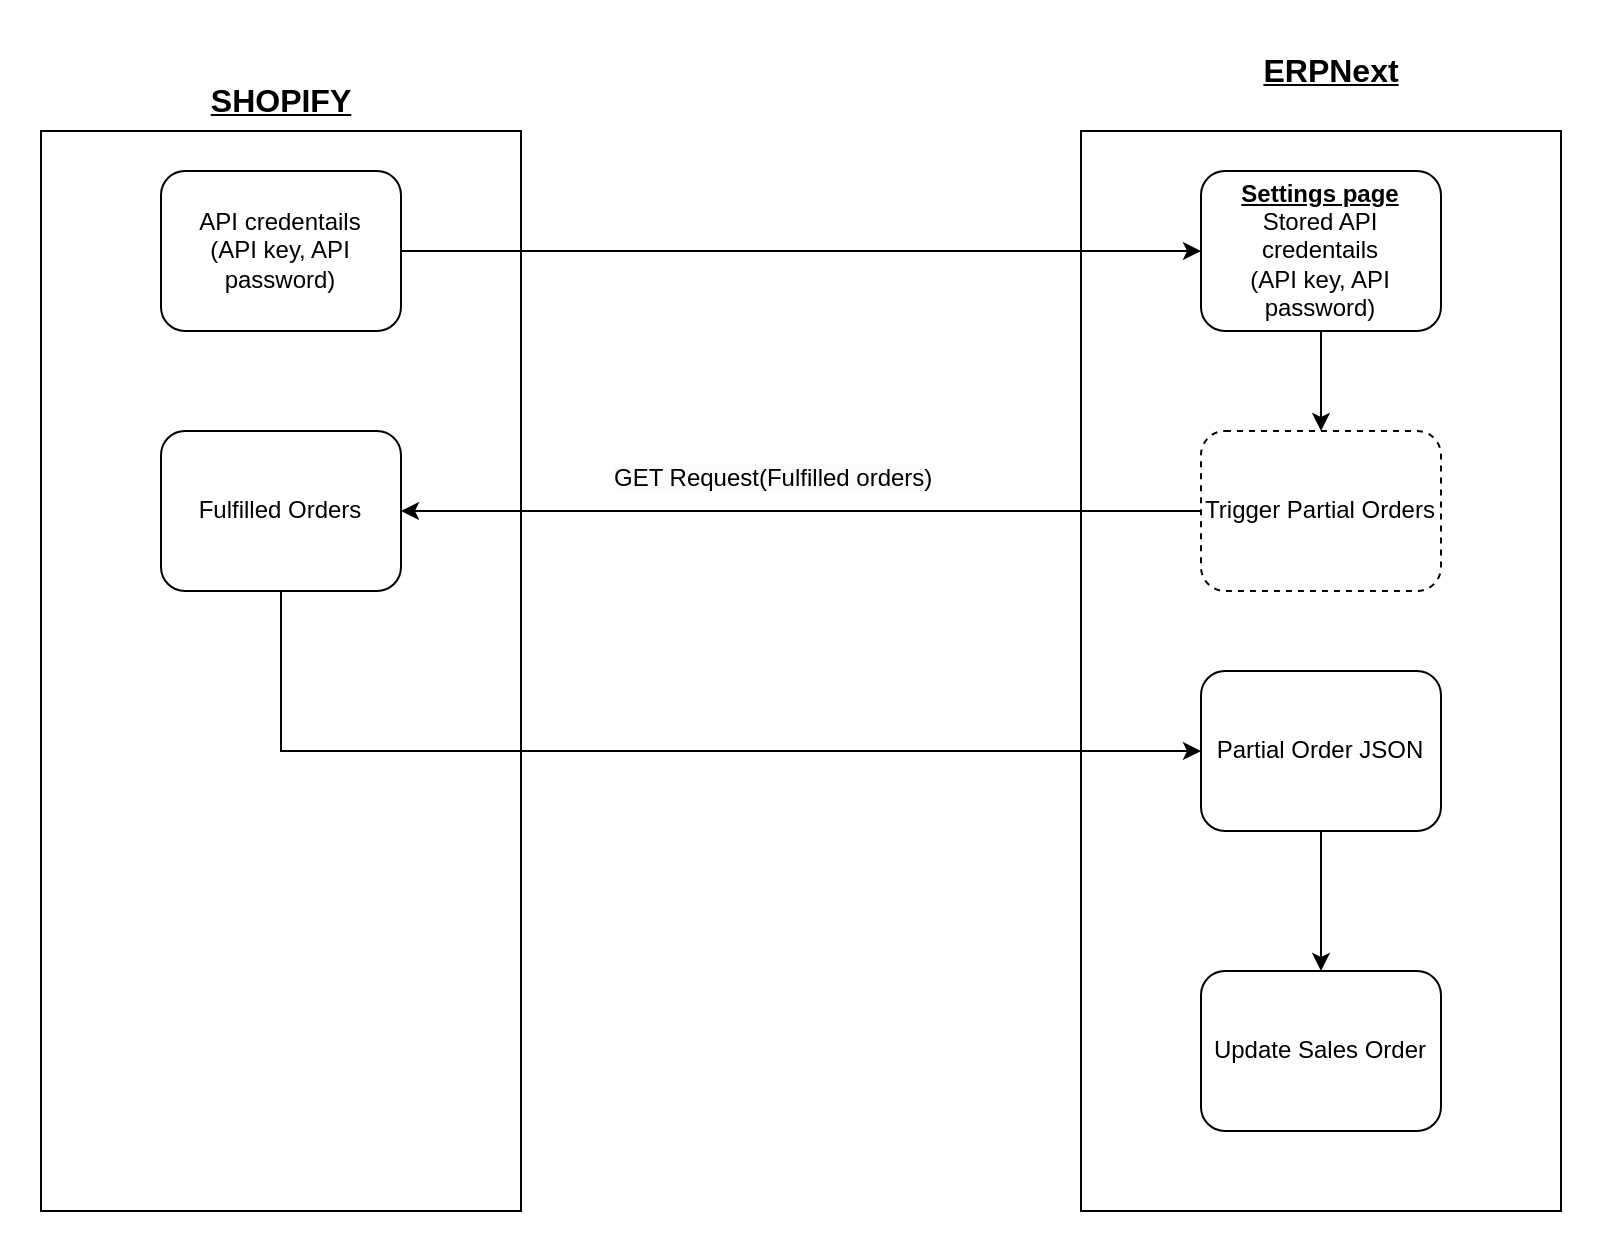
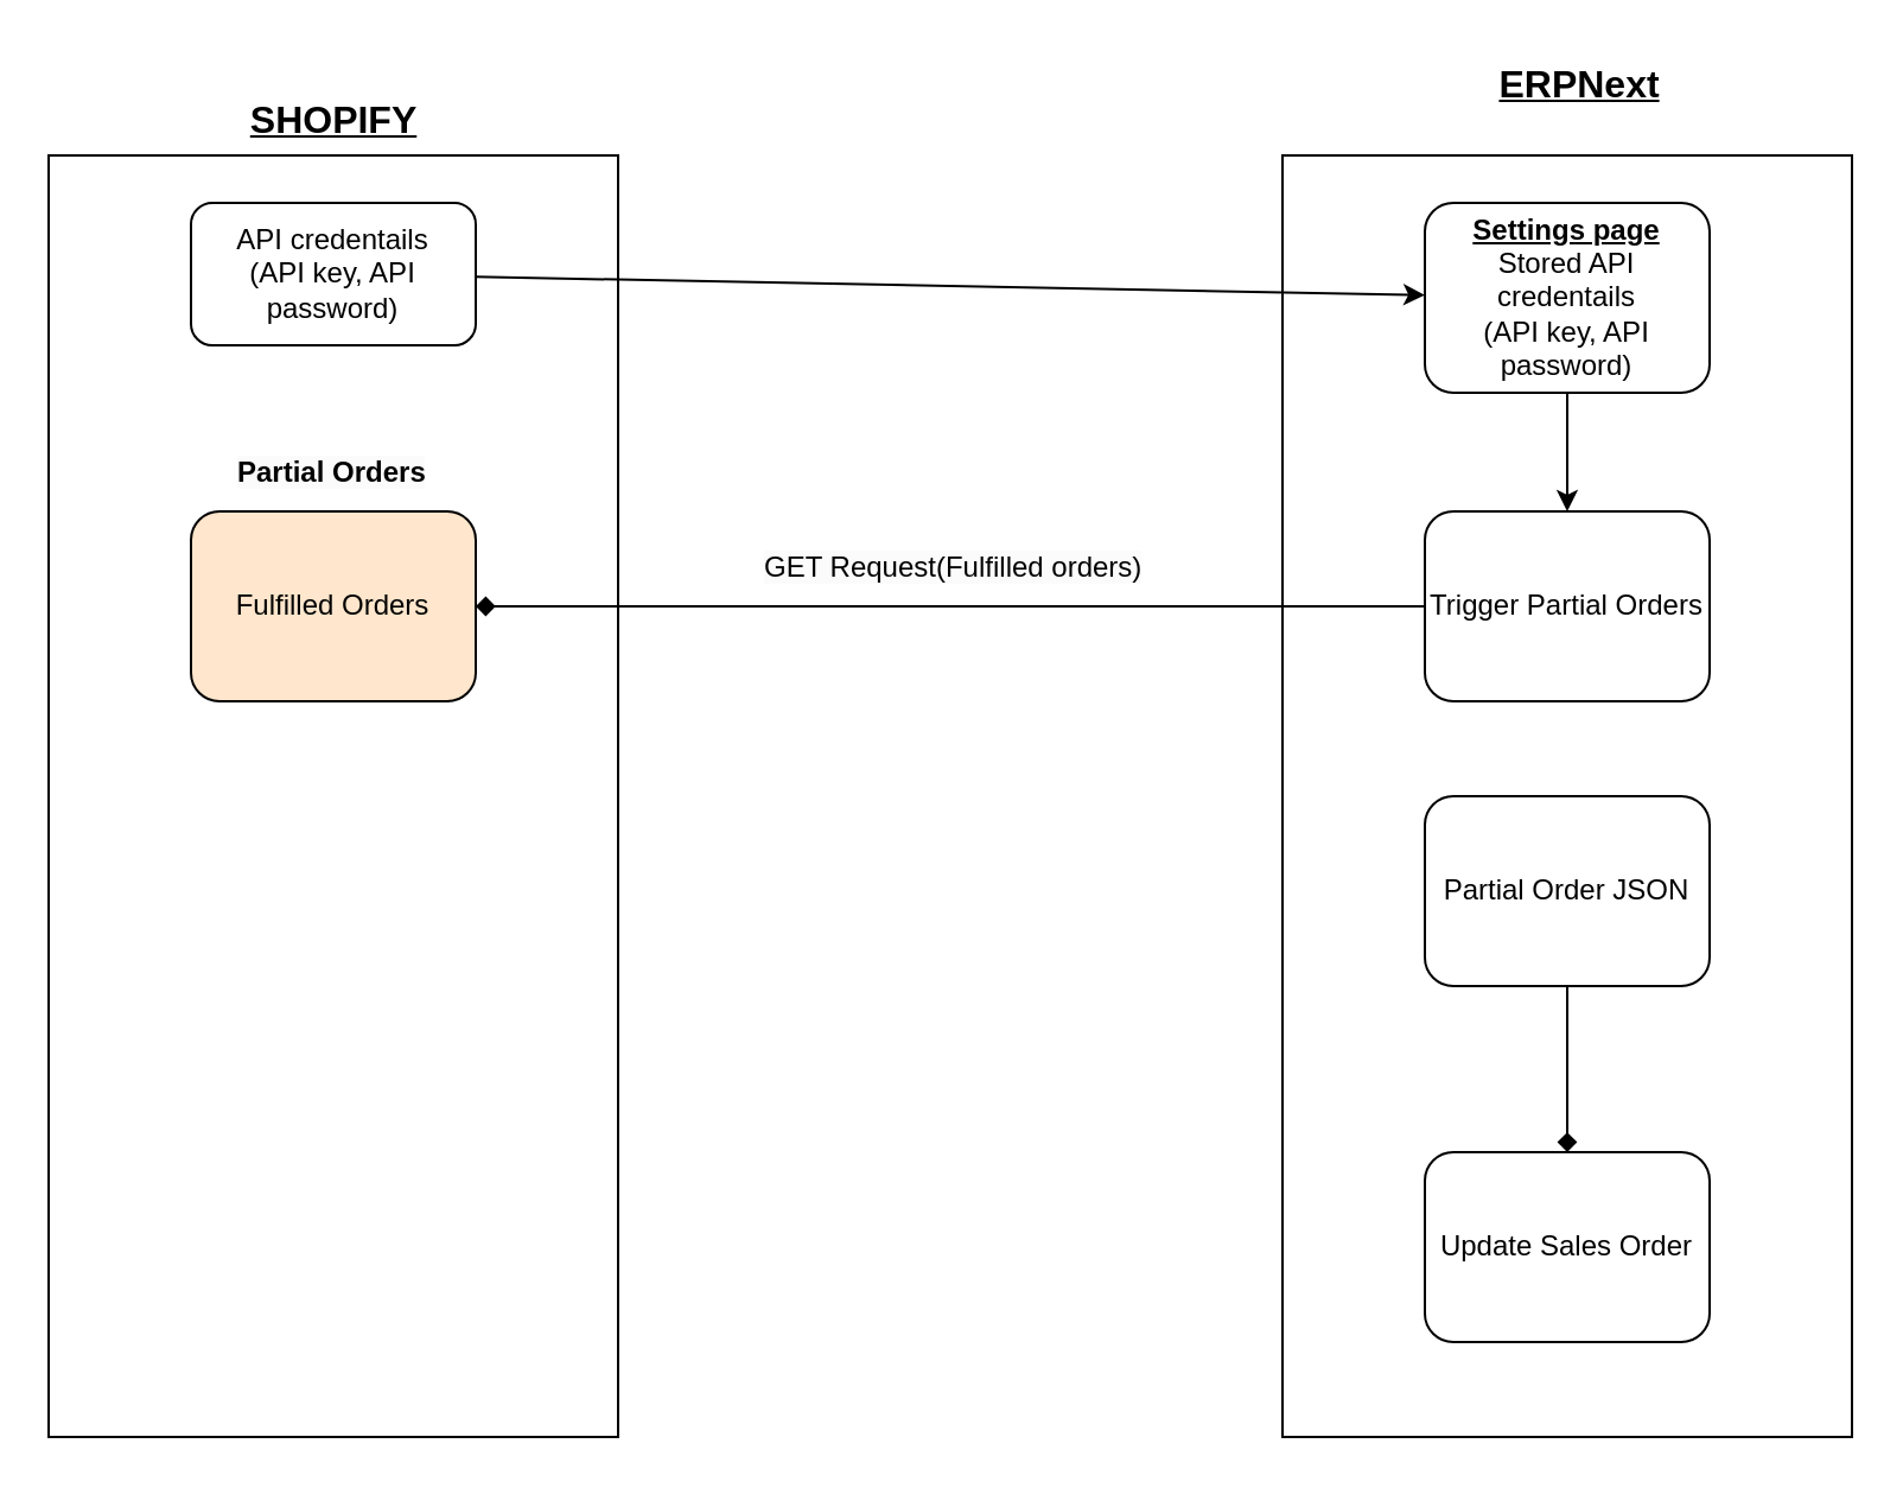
  <mxCell id="0" />
  <mxCell id="1" parent="0" />
  <mxCell id="2" value="" style="rounded=0;whiteSpace=wrap;html=1;" vertex="1" parent="1"><mxGeometry x="20" y="65" width="240" height="540" as="geometry" /></mxCell>
  <mxCell id="3" value="" style="rounded=0;whiteSpace=wrap;html=1;" vertex="1" parent="1"><mxGeometry x="540" y="65" width="240" height="540" as="geometry" /></mxCell>
  <mxCell id="4" value="&lt;b&gt;&lt;u&gt;&lt;font style=&quot;font-size: 16px;&quot;&gt;SHOPIFY&lt;/font&gt;&lt;/u&gt;&lt;/b&gt;" style="text;html=1;align=center;verticalAlign=middle;resizable=0;points=[];autosize=1;strokeColor=none;fillColor=none;" vertex="1" parent="1"><mxGeometry x="95" y="35" width="90" height="30" as="geometry" /></mxCell>
  <mxCell id="5" value="&lt;span style=&quot;font-size: 16px;&quot;&gt;&lt;b&gt;&lt;u&gt;ERPNext&lt;br&gt;&lt;/u&gt;&lt;/b&gt;&lt;/span&gt;" style="text;html=1;align=center;verticalAlign=middle;resizable=0;points=[];autosize=1;strokeColor=none;fillColor=none;" vertex="1" parent="1"><mxGeometry x="620" y="20" width="90" height="30" as="geometry" /></mxCell>
  <mxCell id="6" style="edgeStyle=none;rounded=0;orthogonalLoop=1;jettySize=auto;html=1;" edge="1" parent="1" source="7" target="9"><mxGeometry relative="1" as="geometry" /></mxCell>
- <mxCell id="7" value="API credentails&lt;br&gt;(API key, API password)" style="rounded=1;whiteSpace=wrap;html=1;" vertex="1" parent="1"><mxGeometry x="80" y="85" width="120" height="80" as="geometry" /></mxCell>
+ <mxCell id="7" value="API credentails&lt;br&gt;(API key, API password)" style="rounded=1;whiteSpace=wrap;html=1;" vertex="1" parent="1"><mxGeometry x="80" y="85" width="120" height="60" as="geometry" /></mxCell>
  <mxCell id="8" value="" style="edgeStyle=none;rounded=0;orthogonalLoop=1;jettySize=auto;html=1;" edge="1" parent="1" source="9" target="11"><mxGeometry relative="1" as="geometry" /></mxCell>
  <mxCell id="9" value="&lt;b&gt;&lt;u&gt;Settings page&lt;/u&gt;&lt;/b&gt;&lt;br&gt;Stored API credentails&lt;br&gt;(API key, API password)" style="rounded=1;whiteSpace=wrap;html=1;" vertex="1" parent="1"><mxGeometry x="600" y="85" width="120" height="80" as="geometry" /></mxCell>
- <mxCell id="10" style="edgeStyle=none;rounded=0;orthogonalLoop=1;jettySize=auto;html=1;exitX=0;exitY=0.5;exitDx=0;exitDy=0;" edge="1" parent="1" source="11" target="14"><mxGeometry relative="1" as="geometry" /></mxCell>
- <mxCell id="11" value="Trigger Partial Orders" style="rounded=1;whiteSpace=wrap;html=1;dashed=1;" vertex="1" parent="1"><mxGeometry x="600" y="215" width="120" height="80" as="geometry" /></mxCell>
- <mxCell id="12" value="&lt;span style=&quot;color: rgb(0, 0, 0); font-family: Helvetica; font-size: 12px; font-style: normal; font-variant-ligatures: normal; font-variant-caps: normal; font-weight: 400; letter-spacing: normal; orphans: 2; text-align: center; text-indent: 0px; text-transform: none; widows: 2; word-spacing: 0px; -webkit-text-stroke-width: 0px; background-color: rgb(251, 251, 251); text-decoration-thickness: initial; text-decoration-style: initial; text-decoration-color: initial; float: none; display: inline !important;&quot;&gt;GET Request(Fulfilled orders)&lt;/span&gt;" style="text;whiteSpace=wrap;html=1;" vertex="1" parent="1"><mxGeometry x="305" y="225" width="170" height="40" as="geometry" /></mxCell>
- <mxCell id="13" style="edgeStyle=none;rounded=0;orthogonalLoop=1;jettySize=auto;html=1;entryX=0;entryY=0.5;entryDx=0;entryDy=0;" edge="1" parent="1" source="14" target="16"><mxGeometry relative="1" as="geometry"><Array as="points"><mxPoint x="140" y="375" /></Array></mxGeometry></mxCell>
- <mxCell id="14" value="Fulfilled Orders" style="rounded=1;whiteSpace=wrap;html=1;" vertex="1" parent="1"><mxGeometry x="80" y="215" width="120" height="80" as="geometry" /></mxCell>
- <mxCell id="15" style="rounded=0;orthogonalLoop=1;jettySize=auto;html=1;" edge="1" parent="1" source="16" target="17"><mxGeometry relative="1" as="geometry" /></mxCell>
+ <mxCell id="10" style="edgeStyle=none;rounded=0;orthogonalLoop=1;jettySize=auto;html=1;exitX=0;exitY=0.5;exitDx=0;exitDy=0;endArrow=diamond;" edge="1" parent="1" source="11" target="14"><mxGeometry relative="1" as="geometry" /></mxCell>
+ <mxCell id="11" value="Trigger Partial Orders" style="rounded=1;whiteSpace=wrap;html=1;" vertex="1" parent="1"><mxGeometry x="600" y="215" width="120" height="80" as="geometry" /></mxCell>
+ <mxCell id="12" value="&lt;span style=&quot;color: rgb(0, 0, 0); font-family: Helvetica; font-size: 12px; font-style: normal; font-variant-ligatures: normal; font-variant-caps: normal; font-weight: 400; letter-spacing: normal; orphans: 2; text-align: center; text-indent: 0px; text-transform: none; widows: 2; word-spacing: 0px; -webkit-text-stroke-width: 0px; background-color: rgb(251, 251, 251); text-decoration-thickness: initial; text-decoration-style: initial; text-decoration-color: initial; float: none; display: inline !important;&quot;&gt;GET Request(Fulfilled orders)&lt;/span&gt;" style="text;whiteSpace=wrap;html=1;" vertex="1" parent="1"><mxGeometry x="320" y="225" width="170" height="40" as="geometry" /></mxCell>
+ <mxCell id="14" value="Fulfilled Orders" style="rounded=1;whiteSpace=wrap;html=1;fillColor=#ffe6cc;" vertex="1" parent="1"><mxGeometry x="80" y="215" width="120" height="80" as="geometry" /></mxCell>
+ <mxCell id="15" style="rounded=0;orthogonalLoop=1;jettySize=auto;html=1;endArrow=diamond;" edge="1" parent="1" source="16" target="17"><mxGeometry relative="1" as="geometry" /></mxCell>
  <mxCell id="16" value="Partial Order JSON" style="rounded=1;whiteSpace=wrap;html=1;" vertex="1" parent="1"><mxGeometry x="600" y="335" width="120" height="80" as="geometry" /></mxCell>
  <mxCell id="17" value="Update Sales Order" style="rounded=1;whiteSpace=wrap;html=1;" vertex="1" parent="1"><mxGeometry x="600" y="485" width="120" height="80" as="geometry" /></mxCell>
+ <mxCell id="18" value="&lt;span style=&quot;color: rgb(0, 0, 0); font-family: Helvetica; font-size: 12px; font-style: normal; font-variant-ligatures: normal; font-variant-caps: normal; letter-spacing: normal; orphans: 2; text-align: center; text-indent: 0px; text-transform: none; widows: 2; word-spacing: 0px; -webkit-text-stroke-width: 0px; background-color: rgb(251, 251, 251); text-decoration-thickness: initial; text-decoration-style: initial; text-decoration-color: initial; float: none; display: inline !important;&quot;&gt;Partial Orders&lt;/span&gt;" style="text;whiteSpace=wrap;html=1;fontStyle=1" vertex="1" parent="1"><mxGeometry x="97.5" y="185" width="85" height="30" as="geometry" /></mxCell>
